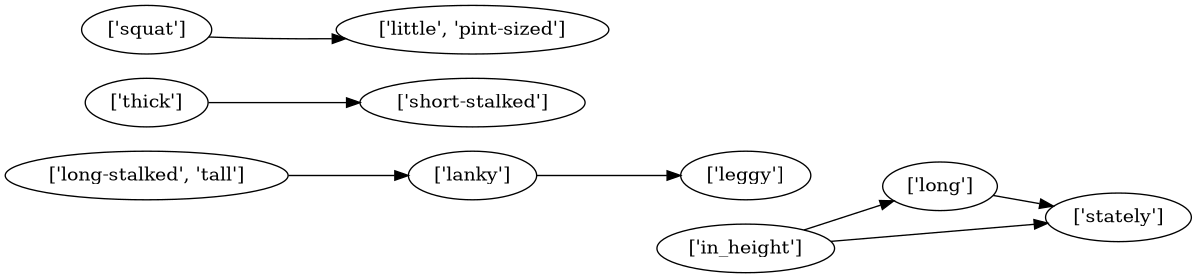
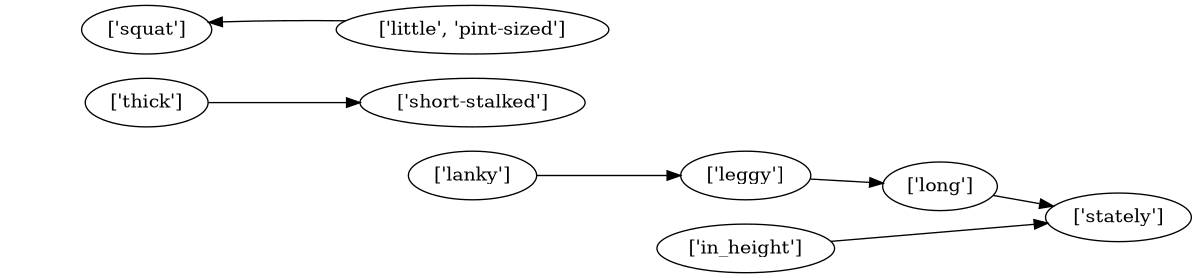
  strict digraph {
    rankdir=LR
    "['lanky']"
    "['leggy']"
    "['long']"
    "['stately']"
    "['in_height']"
    "['thick']"
    "['short-stalked']"
    "['squat']"
    "['little', 'pint-sized']"
-   "['long-stalked', 'tall']"
    "['lanky']" -> "['leggy']"
-   "['in_height']" -> "['long']"
+   "['leggy']" -> "['long']"
    "['long']" -> "['stately']"
    "['in_height']" -> "['stately']"
    "['thick']" -> "['short-stalked']"
-   "['squat']" -> "['little', 'pint-sized']"
-   "['long-stalked', 'tall']" -> "['lanky']"
+   "['little', 'pint-sized']" -> "['squat']"
  }
